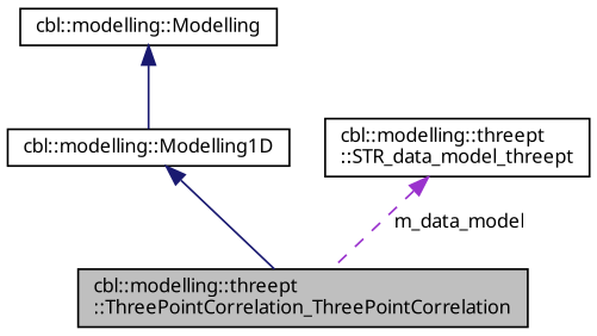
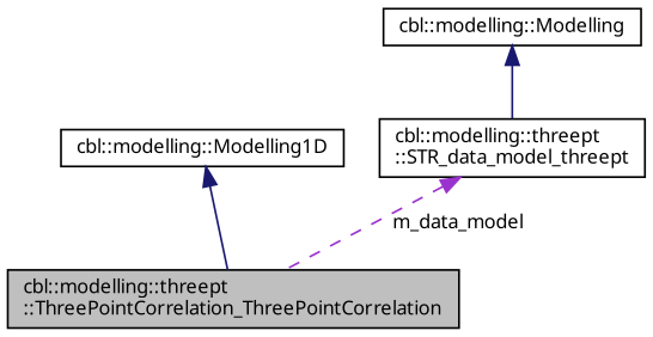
  digraph {
    fontname="Noto Sans"
    node [color=black fillcolor=white fontname="Noto Sans" fontsize=10 shape=record style=filled]
    edge [color=midnightblue dir=back fontname="Noto Sans" fontsize=10 labelfontname=Helvetica labelfontsize=10 style=solid]
    n1 [fillcolor=grey75 fontcolor=black height=0.2 label="cbl::modelling::threept\l::ThreePointCorrelation_ThreePointCorrelation" width=0.4]
    n2 [height=0.2 label="cbl::modelling::Modelling1D" width=0.4]
    n3 [height=0.2 label="cbl::modelling::Modelling" width=0.4]
    n4 [height=0.2 label="cbl::modelling::threept\l::STR_data_model_threept" width=0.4]
    n2 -> n1
-   n3 -> n2
+   n3 -> n4
    n4 -> n1 [color=darkorchid3 label=" m_data_model" style=dashed]
  }
